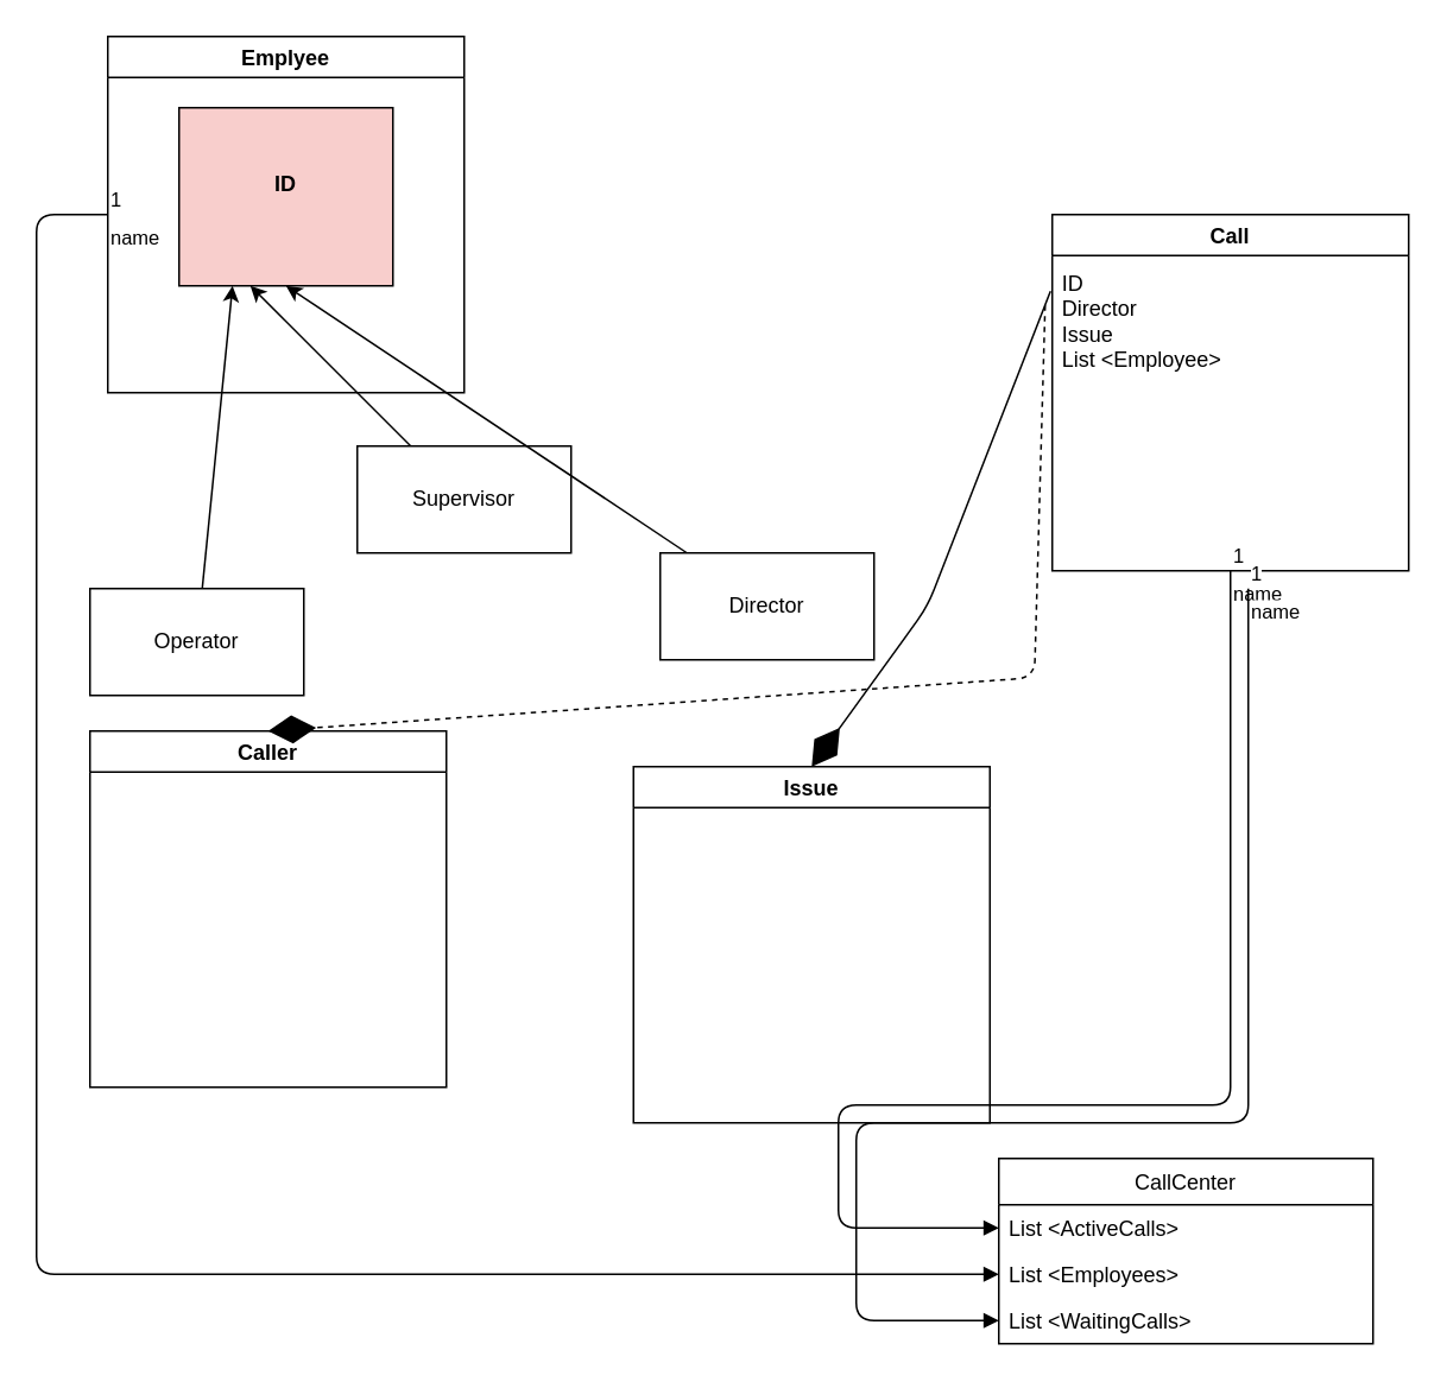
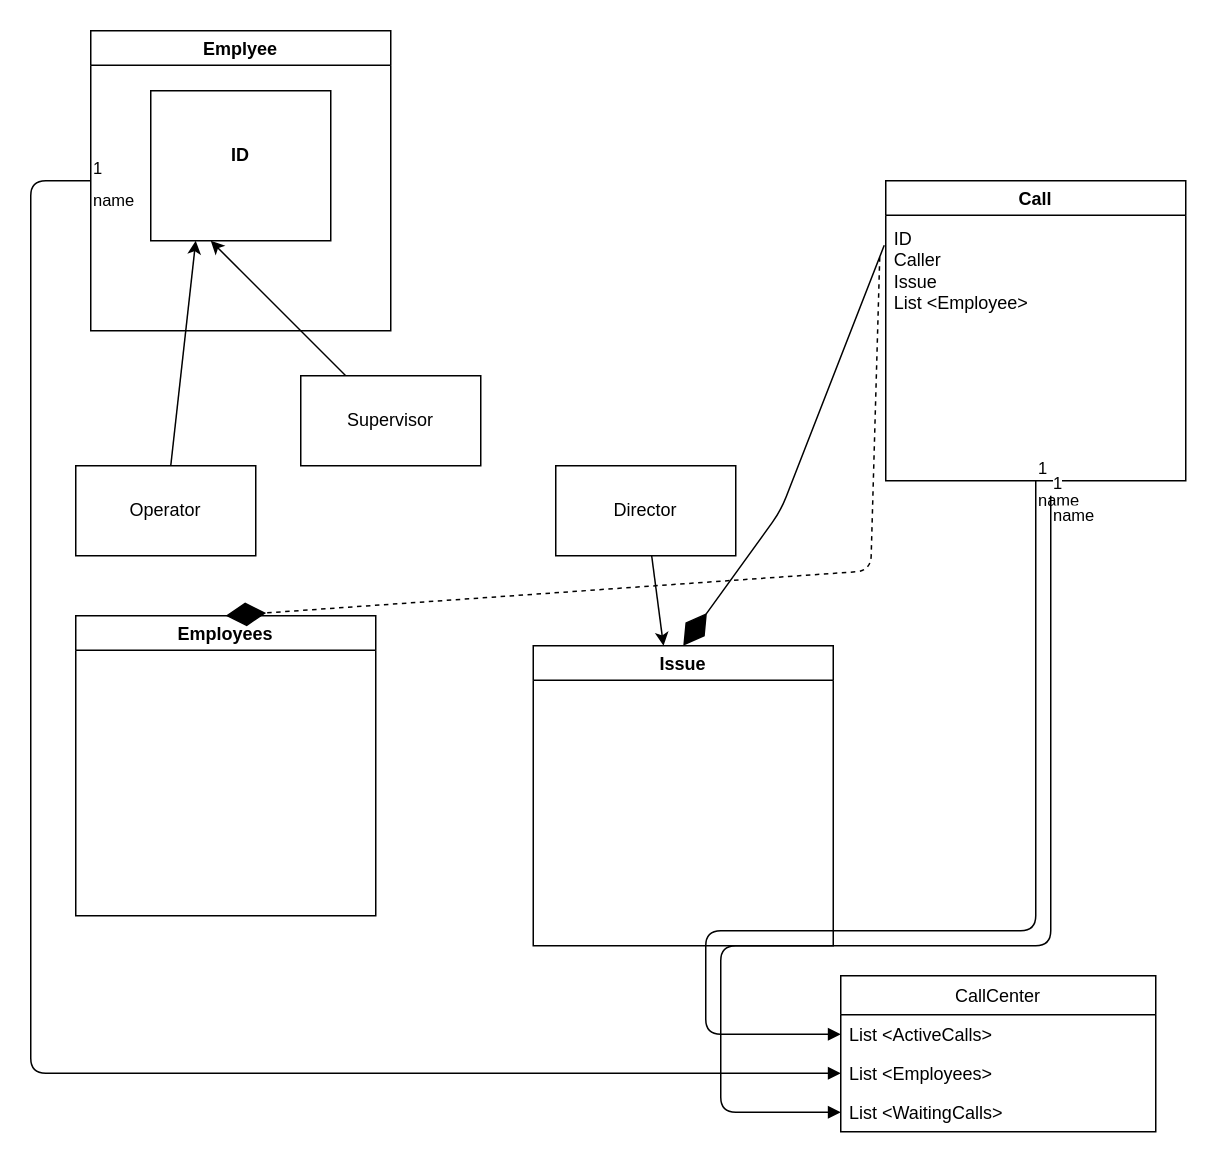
  <mxCell id="0" />
  <mxCell id="1" parent="0" />
  <mxCell id="2" style="edgeStyle=none;html=1;" edge="1" parent="1" source="3"><mxGeometry relative="1" as="geometry"><mxPoint x="130" y="160" as="targetPoint" /></mxGeometry></mxCell>
- <mxCell id="3" value="Operator" style="rounded=0;whiteSpace=wrap;html=1;" vertex="1" parent="1"><mxGeometry x="50" y="330" width="120" height="60" as="geometry" /></mxCell>
+ <mxCell id="3" value="Operator" style="rounded=0;whiteSpace=wrap;html=1;" vertex="1" parent="1"><mxGeometry x="50" y="310" width="120" height="60" as="geometry" /></mxCell>
  <mxCell id="4" style="edgeStyle=none;html=1;" edge="1" parent="1" source="5"><mxGeometry relative="1" as="geometry"><mxPoint x="140" y="160" as="targetPoint" /></mxGeometry></mxCell>
  <mxCell id="5" value="Supervisor" style="rounded=0;whiteSpace=wrap;html=1;" vertex="1" parent="1"><mxGeometry x="200" y="250" width="120" height="60" as="geometry" /></mxCell>
- <mxCell id="6" style="edgeStyle=none;html=1;entryX=0.5;entryY=1;entryDx=0;entryDy=0;" edge="1" parent="1" source="7" target="9"><mxGeometry relative="1" as="geometry" /></mxCell>
+ <mxCell id="6" style="edgeStyle=none;html=1;" edge="1" parent="1" source="7" target="11"><mxGeometry relative="1" as="geometry" /></mxCell>
  <mxCell id="7" value="Director" style="rounded=0;whiteSpace=wrap;html=1;" vertex="1" parent="1"><mxGeometry x="370" y="310" width="120" height="60" as="geometry" /></mxCell>
  <mxCell id="8" value="Emplyee" style="swimlane;" vertex="1" parent="1"><mxGeometry x="60" y="20" width="200" height="200" as="geometry" /></mxCell>
- <mxCell id="9" value="&lt;b&gt;ID&lt;br&gt;&lt;br&gt;&lt;/b&gt;" style="rounded=0;whiteSpace=wrap;html=1;fillColor=#f8cecc;" vertex="1" parent="8"><mxGeometry x="40" y="40" width="120" height="100" as="geometry" /></mxCell>
- <mxCell id="10" value="Caller" style="swimlane;" vertex="1" parent="1"><mxGeometry x="50" y="410" width="200" height="200" as="geometry" /></mxCell>
+ <mxCell id="9" value="&lt;b&gt;ID&lt;br&gt;&lt;br&gt;&lt;/b&gt;" style="rounded=0;whiteSpace=wrap;html=1;" vertex="1" parent="8"><mxGeometry x="40" y="40" width="120" height="100" as="geometry" /></mxCell>
+ <mxCell id="10" value="Employees" style="swimlane;" vertex="1" parent="1"><mxGeometry x="50" y="410" width="200" height="200" as="geometry" /></mxCell>
  <mxCell id="11" value="Issue" style="swimlane;" vertex="1" parent="1"><mxGeometry x="355" y="430" width="200" height="200" as="geometry" /></mxCell>
  <mxCell id="12" value="Call" style="swimlane;" vertex="1" parent="1"><mxGeometry x="590" y="120" width="200" height="200" as="geometry" /></mxCell>
- <mxCell id="13" value="&lt;div style=&quot;text-align: left&quot;&gt;&lt;span&gt;ID&lt;/span&gt;&lt;/div&gt;&lt;div style=&quot;text-align: left&quot;&gt;&lt;span&gt;Director&lt;/span&gt;&lt;/div&gt;&lt;div style=&quot;text-align: left&quot;&gt;&lt;span&gt;Issue&lt;/span&gt;&lt;/div&gt;&lt;div style=&quot;text-align: left&quot;&gt;&lt;span&gt;List &amp;lt;Employee&amp;gt;&lt;/span&gt;&lt;/div&gt;" style="text;html=1;align=center;verticalAlign=middle;resizable=0;points=[];autosize=1;strokeColor=none;fillColor=none;" vertex="1" parent="12"><mxGeometry y="30" width="100" height="60" as="geometry" /></mxCell>
+ <mxCell id="13" value="&lt;div style=&quot;text-align: left&quot;&gt;&lt;span&gt;ID&lt;/span&gt;&lt;/div&gt;&lt;div style=&quot;text-align: left&quot;&gt;&lt;span&gt;Caller&lt;/span&gt;&lt;/div&gt;&lt;div style=&quot;text-align: left&quot;&gt;&lt;span&gt;Issue&lt;/span&gt;&lt;/div&gt;&lt;div style=&quot;text-align: left&quot;&gt;&lt;span&gt;List &amp;lt;Employee&amp;gt;&lt;/span&gt;&lt;/div&gt;" style="text;html=1;align=center;verticalAlign=middle;resizable=0;points=[];autosize=1;strokeColor=none;fillColor=none;" vertex="1" parent="12"><mxGeometry y="30" width="100" height="60" as="geometry" /></mxCell>
  <mxCell id="14" value="" style="endArrow=diamondThin;endFill=1;endSize=24;html=1;exitX=-0.04;exitY=0.35;exitDx=0;exitDy=0;exitPerimeter=0;entryX=0.5;entryY=0;entryDx=0;entryDy=0;dashed=1;" edge="1" parent="1" source="13" target="10"><mxGeometry width="160" relative="1" as="geometry"><mxPoint x="500" y="70" as="sourcePoint" /><mxPoint x="140" y="390" as="targetPoint" /><Array as="points"><mxPoint x="580" y="380" /></Array></mxGeometry></mxCell>
  <mxCell id="15" value="" style="endArrow=diamondThin;endFill=1;endSize=24;html=1;entryX=0.5;entryY=0;entryDx=0;entryDy=0;exitX=-0.01;exitY=0.217;exitDx=0;exitDy=0;exitPerimeter=0;" edge="1" parent="1" source="13" target="11"><mxGeometry width="160" relative="1" as="geometry"><mxPoint x="530" y="90" as="sourcePoint" /><mxPoint x="160" y="420" as="targetPoint" /><Array as="points"><mxPoint x="520" y="340" /></Array></mxGeometry></mxCell>
  <mxCell id="16" value="CallCenter" style="swimlane;fontStyle=0;childLayout=stackLayout;horizontal=1;startSize=26;fillColor=none;horizontalStack=0;resizeParent=1;resizeParentMax=0;resizeLast=0;collapsible=1;marginBottom=0;" vertex="1" parent="1"><mxGeometry x="560" y="650" width="210" height="104" as="geometry" /></mxCell>
  <mxCell id="17" value="List &lt;ActiveCalls&gt;" style="text;strokeColor=none;fillColor=none;align=left;verticalAlign=top;spacingLeft=4;spacingRight=4;overflow=hidden;rotatable=0;points=[[0,0.5],[1,0.5]];portConstraint=eastwest;" vertex="1" parent="16"><mxGeometry y="26" width="210" height="26" as="geometry" /></mxCell>
  <mxCell id="18" value="List &lt;Employees&gt;" style="text;strokeColor=none;fillColor=none;align=left;verticalAlign=top;spacingLeft=4;spacingRight=4;overflow=hidden;rotatable=0;points=[[0,0.5],[1,0.5]];portConstraint=eastwest;" vertex="1" parent="16"><mxGeometry y="52" width="210" height="26" as="geometry" /></mxCell>
  <mxCell id="19" value="List &lt;WaitingCalls&gt;" style="text;strokeColor=none;fillColor=none;align=left;verticalAlign=top;spacingLeft=4;spacingRight=4;overflow=hidden;rotatable=0;points=[[0,0.5],[1,0.5]];portConstraint=eastwest;" vertex="1" parent="16"><mxGeometry y="78" width="210" height="26" as="geometry" /></mxCell>
  <mxCell id="20" value="name" style="endArrow=block;endFill=1;html=1;edgeStyle=orthogonalEdgeStyle;align=left;verticalAlign=top;exitX=0.5;exitY=1;exitDx=0;exitDy=0;entryX=0;entryY=0.5;entryDx=0;entryDy=0;" edge="1" parent="1" source="12" target="17"><mxGeometry x="-1" relative="1" as="geometry"><mxPoint x="310" y="420" as="sourcePoint" /><mxPoint x="500" y="922" as="targetPoint" /><Array as="points"><mxPoint x="690" y="620" /><mxPoint x="470" y="620" /><mxPoint x="470" y="689" /></Array></mxGeometry></mxCell>
  <mxCell id="21" value="1" style="edgeLabel;resizable=0;html=1;align=left;verticalAlign=bottom;" connectable="0" vertex="1" parent="20"><mxGeometry x="-1" relative="1" as="geometry" /></mxCell>
  <mxCell id="22" value="name" style="endArrow=block;endFill=1;html=1;edgeStyle=orthogonalEdgeStyle;align=left;verticalAlign=top;exitX=0;exitY=0.5;exitDx=0;exitDy=0;entryX=0;entryY=0.5;entryDx=0;entryDy=0;" edge="1" parent="1" source="8" target="18"><mxGeometry x="-1" relative="1" as="geometry"><mxPoint x="20" y="170" as="sourcePoint" /><mxPoint x="-110" y="539" as="targetPoint" /><Array as="points"><mxPoint x="20" y="120" /><mxPoint x="20" y="715" /></Array></mxGeometry></mxCell>
  <mxCell id="23" value="1" style="edgeLabel;resizable=0;html=1;align=left;verticalAlign=bottom;" connectable="0" vertex="1" parent="22"><mxGeometry x="-1" relative="1" as="geometry" /></mxCell>
  <mxCell id="24" value="name" style="endArrow=block;endFill=1;html=1;edgeStyle=orthogonalEdgeStyle;align=left;verticalAlign=top;exitX=0.5;exitY=1;exitDx=0;exitDy=0;entryX=0;entryY=0.5;entryDx=0;entryDy=0;" edge="1" parent="1" target="19"><mxGeometry x="-1" relative="1" as="geometry"><mxPoint x="700" y="330" as="sourcePoint" /><mxPoint x="570" y="699" as="targetPoint" /><Array as="points"><mxPoint x="700" y="630" /><mxPoint x="480" y="630" /><mxPoint x="480" y="741" /></Array></mxGeometry></mxCell>
  <mxCell id="25" value="1" style="edgeLabel;resizable=0;html=1;align=left;verticalAlign=bottom;" connectable="0" vertex="1" parent="24"><mxGeometry x="-1" relative="1" as="geometry" /></mxCell>
